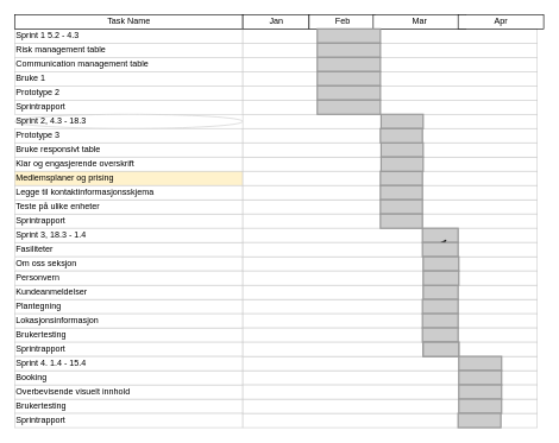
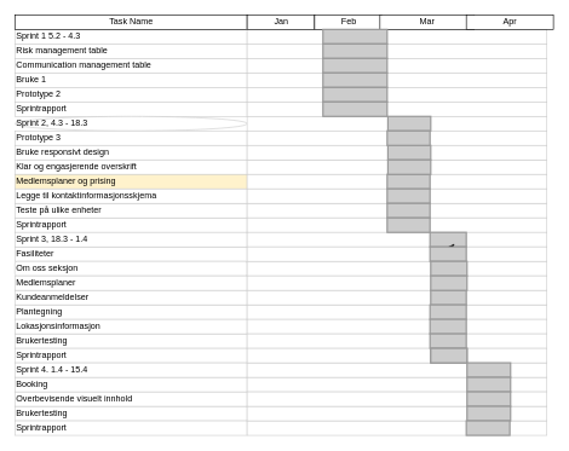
  <mxCell id="0" style=";html=1;" />
  <mxCell id="1" style=";html=1;" parent="0" />
  <mxCell id="2" value="Sprint 1 5.2 - 4.3" style="align=left;strokeColor=#CCCCCC;html=1;" parent="1" vertex="1"><mxGeometry x="20" y="40" width="320.0" height="20.0" as="geometry" /></mxCell>
  <mxCell id="3" value="Risk management table" style="align=left;strokeColor=#CCCCCC;html=1;" parent="1" vertex="1"><mxGeometry x="20" y="60" width="320" height="20" as="geometry" /></mxCell>
  <mxCell id="4" value="Communication management table" style="align=left;strokeColor=#CCCCCC;html=1;" parent="1" vertex="1"><mxGeometry x="20" y="80" width="320.0" height="20" as="geometry" /></mxCell>
  <mxCell id="5" value="Bruke 1" style="align=left;strokeColor=#CCCCCC;html=1;" parent="1" vertex="1"><mxGeometry x="20" y="100" width="320.0" height="20" as="geometry" /></mxCell>
  <mxCell id="6" value="Prototype 2" style="align=left;strokeColor=#CCCCCC;html=1;" parent="1" vertex="1"><mxGeometry x="20" y="120" width="320.0" height="20" as="geometry" /></mxCell>
  <mxCell id="7" value="Sprintrapport" style="align=left;strokeColor=#CCCCCC;html=1;" parent="1" vertex="1"><mxGeometry x="20" y="140" width="320.0" height="20" as="geometry" /></mxCell>
  <mxCell id="8" value="Task Name" style="strokeWidth=1;fontStyle=0;html=1;" parent="1" vertex="1"><mxGeometry x="20" y="20" width="320" height="20" as="geometry" /></mxCell>
  <mxCell id="9" value="Sprint 2, 4.3 - 18.3" style="ellipse;align=left;strokeColor=#CCCCCC;html=1;" parent="1" vertex="1"><mxGeometry x="20" y="160" width="320.0" height="20" as="geometry" /></mxCell>
  <mxCell id="10" value="Prototype 3" style="align=left;strokeColor=#CCCCCC;html=1;" parent="1" vertex="1"><mxGeometry x="20" y="180" width="320.0" height="20" as="geometry" /></mxCell>
  <mxCell id="11" value="" style="align=left;strokeColor=#CCCCCC;html=1;" parent="1" vertex="1"><mxGeometry x="340" y="40" width="413" height="20" as="geometry" /></mxCell>
  <mxCell id="12" value="Jan" style="strokeWidth=1;fontStyle=0;html=1;" parent="1" vertex="1"><mxGeometry x="340" y="20" width="93" height="20" as="geometry" /></mxCell>
  <mxCell id="13" value="Feb" style="strokeWidth=1;fontStyle=0;html=1;" parent="1" vertex="1"><mxGeometry x="433" y="20" width="93" height="20" as="geometry" /></mxCell>
  <mxCell id="14" value="Mar" style="strokeWidth=1;fontStyle=0;html=1;" parent="1" vertex="1"><mxGeometry x="523" y="20" width="130" height="20" as="geometry" /></mxCell>
  <mxCell id="15" value="Apr" style="strokeWidth=1;fontStyle=0;html=1;" parent="1" vertex="1"><mxGeometry x="642" y="20" width="120" height="20" as="geometry" /></mxCell>
  <mxCell id="16" value="" style="align=left;strokeColor=#CCCCCC;html=1;" parent="1" vertex="1"><mxGeometry x="340" y="60" width="413" height="20" as="geometry" /></mxCell>
  <mxCell id="17" value="" style="align=left;strokeColor=#CCCCCC;html=1;" parent="1" vertex="1"><mxGeometry x="340" y="80" width="413" height="20" as="geometry" /></mxCell>
  <mxCell id="18" value="" style="align=left;strokeColor=#CCCCCC;html=1;" parent="1" vertex="1"><mxGeometry x="340" y="100" width="413" height="20" as="geometry" /></mxCell>
  <mxCell id="19" value="" style="align=left;strokeColor=#CCCCCC;html=1;" parent="1" vertex="1"><mxGeometry x="340" y="120" width="413" height="20" as="geometry" /></mxCell>
  <mxCell id="20" value="" style="align=left;strokeColor=#CCCCCC;html=1;" parent="1" vertex="1"><mxGeometry x="340" y="140" width="413" height="20" as="geometry" /></mxCell>
  <mxCell id="21" value="" style="align=left;strokeColor=#CCCCCC;html=1;" parent="1" vertex="1"><mxGeometry x="340" y="160" width="413" height="20" as="geometry" /></mxCell>
  <mxCell id="22" value="" style="align=left;strokeColor=#CCCCCC;html=1;" parent="1" vertex="1"><mxGeometry x="340" y="180" width="413" height="20" as="geometry" /></mxCell>
  <mxCell id="23" value="" style="whiteSpace=wrap;html=1;strokeWidth=2;fillColor=#CCCCCC;gradientColor=none;fontSize=14;align=center;strokeColor=#999999;" parent="1" vertex="1"><mxGeometry x="444.5" y="40" width="88.5" height="20" as="geometry" /></mxCell>
- <mxCell id="24" value="Bruke responsivt table" style="align=left;strokeColor=#CCCCCC;html=1;" vertex="1" parent="1"><mxGeometry x="20" y="200" width="320.0" height="20" as="geometry" /></mxCell>
+ <mxCell id="24" value="Bruke responsivt design" style="align=left;strokeColor=#CCCCCC;html=1;" vertex="1" parent="1"><mxGeometry x="20" y="200" width="320.0" height="20" as="geometry" /></mxCell>
  <mxCell id="25" value="Klar og engasjerende overskrift" style="align=left;strokeColor=#CCCCCC;html=1;" vertex="1" parent="1"><mxGeometry x="20" y="220" width="320.0" height="20" as="geometry" /></mxCell>
  <mxCell id="26" value="Medlemsplaner og prising" style="align=left;strokeColor=#CCCCCC;html=1;fillColor=#fff2cc;" vertex="1" parent="1"><mxGeometry x="20" y="240" width="320.0" height="20" as="geometry" /></mxCell>
  <mxCell id="27" value="Sprintrapport" style="align=left;strokeColor=#CCCCCC;html=1;" vertex="1" parent="1"><mxGeometry x="20" y="300" width="320.0" height="20" as="geometry" /></mxCell>
  <mxCell id="28" value="Teste på ulike enheter" style="align=left;strokeColor=#CCCCCC;html=1;" vertex="1" parent="1"><mxGeometry x="20" y="280" width="320.0" height="20" as="geometry" /></mxCell>
  <mxCell id="29" value="Legge til kontaktinformasjonsskjema" style="align=left;strokeColor=#CCCCCC;html=1;" vertex="1" parent="1"><mxGeometry x="20" y="260" width="320.0" height="20" as="geometry" /></mxCell>
  <mxCell id="30" value="Fasiliteter" style="align=left;strokeColor=#CCCCCC;html=1;" vertex="1" parent="1"><mxGeometry x="20" y="340" width="320.0" height="20" as="geometry" /></mxCell>
  <mxCell id="31" value="Sprint 3, 18.3 - 1.4" style="align=left;strokeColor=#CCCCCC;html=1;" vertex="1" parent="1"><mxGeometry x="20" y="320" width="320.0" height="20" as="geometry" /></mxCell>
  <mxCell id="32" value="Om oss seksjon" style="align=left;strokeColor=#CCCCCC;html=1;rounded=1;" vertex="1" parent="1"><mxGeometry x="20" y="360" width="320.0" height="20" as="geometry" /></mxCell>
  <mxCell id="33" value="Plantegning" style="align=left;strokeColor=#CCCCCC;html=1;" vertex="1" parent="1"><mxGeometry x="20" y="420" width="320.0" height="20" as="geometry" /></mxCell>
  <mxCell id="34" value="Kundeanmeldelser" style="align=left;strokeColor=#CCCCCC;html=1;" vertex="1" parent="1"><mxGeometry x="20" y="400" width="320.0" height="20" as="geometry" /></mxCell>
- <mxCell id="35" value="Personvern" style="align=left;strokeColor=#CCCCCC;html=1;" vertex="1" parent="1"><mxGeometry x="20" y="380" width="320.0" height="20" as="geometry" /></mxCell>
+ <mxCell id="35" value="Medlemsplaner" style="align=left;strokeColor=#CCCCCC;html=1;" vertex="1" parent="1"><mxGeometry x="20" y="380" width="320.0" height="20" as="geometry" /></mxCell>
  <mxCell id="36" value="Brukertesting" style="align=left;strokeColor=#CCCCCC;html=1;" vertex="1" parent="1"><mxGeometry x="20" y="460" width="320.0" height="20" as="geometry" /></mxCell>
  <mxCell id="37" value="Sprintrapport" style="align=left;strokeColor=#CCCCCC;html=1;" vertex="1" parent="1"><mxGeometry x="20" y="480" width="320.0" height="20" as="geometry" /></mxCell>
  <mxCell id="38" value="Brukertesting" style="align=left;strokeColor=#CCCCCC;html=1;" vertex="1" parent="1"><mxGeometry x="20" y="560" width="320.0" height="20" as="geometry" /></mxCell>
  <mxCell id="39" value="Overbevisende visuelt innhold" style="align=left;strokeColor=#CCCCCC;html=1;" vertex="1" parent="1"><mxGeometry x="20" y="540" width="320.0" height="20" as="geometry" /></mxCell>
  <mxCell id="40" value="Booking" style="align=left;strokeColor=#CCCCCC;html=1;" vertex="1" parent="1"><mxGeometry x="20" y="520" width="320.0" height="20" as="geometry" /></mxCell>
  <mxCell id="41" value="Sprint 4. 1.4 - 15.4" style="align=left;strokeColor=#CCCCCC;html=1;" vertex="1" parent="1"><mxGeometry x="20" y="500" width="320.0" height="20" as="geometry" /></mxCell>
  <mxCell id="42" value="Lokasjonsinformasjon" style="align=left;strokeColor=#CCCCCC;html=1;" vertex="1" parent="1"><mxGeometry x="20" y="440" width="320.0" height="20" as="geometry" /></mxCell>
  <mxCell id="43" value="Sprintrapport" style="align=left;strokeColor=#CCCCCC;html=1;" vertex="1" parent="1"><mxGeometry x="20" y="580" width="320.0" height="20" as="geometry" /></mxCell>
  <mxCell id="44" value="" style="align=left;strokeColor=#CCCCCC;html=1;" vertex="1" parent="1"><mxGeometry x="340" y="220" width="413" height="20" as="geometry" /></mxCell>
  <mxCell id="45" value="" style="align=left;strokeColor=#CCCCCC;html=1;" vertex="1" parent="1"><mxGeometry x="340" y="280" width="413" height="20" as="geometry" /></mxCell>
  <mxCell id="46" value="" style="align=left;strokeColor=#CCCCCC;html=1;" vertex="1" parent="1"><mxGeometry x="340" y="360" width="413" height="20" as="geometry" /></mxCell>
  <mxCell id="47" value="" style="align=left;strokeColor=#CCCCCC;html=1;" vertex="1" parent="1"><mxGeometry x="340" y="300" width="413" height="20" as="geometry" /></mxCell>
  <mxCell id="48" value="" style="align=left;strokeColor=#CCCCCC;html=1;" vertex="1" parent="1"><mxGeometry x="340" y="420" width="413" height="20" as="geometry" /></mxCell>
  <mxCell id="49" value="" style="align=left;strokeColor=#CCCCCC;html=1;" vertex="1" parent="1"><mxGeometry x="340" y="200" width="413" height="20" as="geometry" /></mxCell>
  <mxCell id="50" value="" style="align=left;strokeColor=#CCCCCC;html=1;" vertex="1" parent="1"><mxGeometry x="340" y="240" width="413" height="20" as="geometry" /></mxCell>
  <mxCell id="51" value="" style="align=left;strokeColor=#CCCCCC;html=1;" vertex="1" parent="1"><mxGeometry x="340" y="260" width="413" height="20" as="geometry" /></mxCell>
  <mxCell id="52" value="" style="align=left;strokeColor=#CCCCCC;html=1;" vertex="1" parent="1"><mxGeometry x="340" y="440" width="413" height="20" as="geometry" /></mxCell>
  <mxCell id="53" value="" style="align=left;strokeColor=#CCCCCC;html=1;" vertex="1" parent="1"><mxGeometry x="340" y="400" width="413" height="20" as="geometry" /></mxCell>
  <mxCell id="54" value="" style="align=left;strokeColor=#CCCCCC;html=1;" vertex="1" parent="1"><mxGeometry x="340" y="380" width="413" height="20" as="geometry" /></mxCell>
  <mxCell id="55" value="" style="align=left;strokeColor=#CCCCCC;html=1;" vertex="1" parent="1"><mxGeometry x="340" y="320" width="413" height="20" as="geometry" /></mxCell>
  <mxCell id="56" value="" style="align=left;strokeColor=#CCCCCC;html=1;" vertex="1" parent="1"><mxGeometry x="340" y="460" width="413" height="20" as="geometry" /></mxCell>
  <mxCell id="57" value="" style="align=left;strokeColor=#CCCCCC;html=1;" vertex="1" parent="1"><mxGeometry x="340" y="340" width="413" height="20" as="geometry" /></mxCell>
  <mxCell id="58" value="" style="align=left;strokeColor=#CCCCCC;html=1;" vertex="1" parent="1"><mxGeometry x="340" y="520" width="413" height="20" as="geometry" /></mxCell>
  <mxCell id="59" value="" style="align=left;strokeColor=#CCCCCC;html=1;" vertex="1" parent="1"><mxGeometry x="340" y="500" width="413" height="20" as="geometry" /></mxCell>
  <mxCell id="60" value="" style="align=left;strokeColor=#CCCCCC;html=1;" vertex="1" parent="1"><mxGeometry x="340" y="480" width="413" height="20" as="geometry" /></mxCell>
  <mxCell id="61" value="" style="align=left;strokeColor=#CCCCCC;html=1;" vertex="1" parent="1"><mxGeometry x="340" y="580" width="413" height="20" as="geometry" /></mxCell>
  <mxCell id="62" value="" style="align=left;strokeColor=#CCCCCC;html=1;" vertex="1" parent="1"><mxGeometry x="340" y="560" width="413" height="20" as="geometry" /></mxCell>
  <mxCell id="63" value="" style="align=left;strokeColor=#CCCCCC;html=1;" vertex="1" parent="1"><mxGeometry x="340" y="540" width="413" height="20" as="geometry" /></mxCell>
  <mxCell id="64" value="" style="whiteSpace=wrap;html=1;strokeWidth=2;fillColor=#CCCCCC;gradientColor=none;fontSize=14;align=center;strokeColor=#999999;" vertex="1" parent="1"><mxGeometry x="534" y="160" width="59" height="20" as="geometry" /></mxCell>
  <mxCell id="65" value="" style="whiteSpace=wrap;html=1;strokeWidth=2;fillColor=#CCCCCC;gradientColor=none;fontSize=14;align=center;strokeColor=#999999;" vertex="1" parent="1"><mxGeometry x="592" y="320" width="50" height="20" as="geometry" /></mxCell>
  <mxCell id="66" value="" style="whiteSpace=wrap;html=1;strokeWidth=2;fillColor=#CCCCCC;gradientColor=none;fontSize=14;align=center;strokeColor=#999999;" vertex="1" parent="1"><mxGeometry x="593" y="400" width="49" height="20" as="geometry" /></mxCell>
  <mxCell id="67" value="" style="edgeStyle=orthogonalEdgeStyle;rounded=0;orthogonalLoop=1;jettySize=auto;html=1;" edge="1" parent="1" source="69" target="68"><mxGeometry relative="1" as="geometry"><mxPoint x="607" y="520" as="sourcePoint" /><mxPoint x="517" y="540" as="targetPoint" /></mxGeometry></mxCell>
  <mxCell id="68" value="" style="whiteSpace=wrap;html=1;strokeWidth=2;fillColor=#CCCCCC;gradientColor=none;fontSize=14;align=center;strokeColor=#999999;" vertex="1" parent="1"><mxGeometry x="592" y="340" width="50" height="20" as="geometry" /></mxCell>
  <mxCell id="69" value="" style="whiteSpace=wrap;html=1;strokeWidth=2;fillColor=#CCCCCC;gradientColor=none;fontSize=14;align=center;strokeColor=#999999;" vertex="1" parent="1"><mxGeometry x="593" y="360" width="50" height="20" as="geometry" /></mxCell>
  <mxCell id="70" value="" style="whiteSpace=wrap;html=1;strokeWidth=2;fillColor=#CCCCCC;gradientColor=none;fontSize=14;align=center;strokeColor=#999999;" vertex="1" parent="1"><mxGeometry x="593" y="380" width="50" height="20" as="geometry" /></mxCell>
  <mxCell id="71" value="" style="whiteSpace=wrap;html=1;strokeWidth=2;fillColor=#CCCCCC;gradientColor=none;fontSize=14;align=center;strokeColor=#999999;" vertex="1" parent="1"><mxGeometry x="444.5" y="60" width="88.5" height="20" as="geometry" /></mxCell>
  <mxCell id="72" value="" style="whiteSpace=wrap;html=1;strokeWidth=2;fillColor=#CCCCCC;gradientColor=none;fontSize=14;align=center;strokeColor=#999999;" vertex="1" parent="1"><mxGeometry x="444.5" y="80" width="88.5" height="20" as="geometry" /></mxCell>
  <mxCell id="73" value="" style="whiteSpace=wrap;html=1;strokeWidth=2;fillColor=#CCCCCC;gradientColor=none;fontSize=14;align=center;strokeColor=#999999;" vertex="1" parent="1"><mxGeometry x="444.5" y="100" width="88.5" height="20" as="geometry" /></mxCell>
  <mxCell id="74" value="" style="whiteSpace=wrap;html=1;strokeWidth=2;fillColor=#CCCCCC;gradientColor=none;fontSize=14;align=center;strokeColor=#999999;" vertex="1" parent="1"><mxGeometry x="444.5" y="120" width="88.5" height="20" as="geometry" /></mxCell>
  <mxCell id="75" value="" style="whiteSpace=wrap;html=1;strokeWidth=2;fillColor=#CCCCCC;gradientColor=none;fontSize=14;align=center;strokeColor=#999999;" vertex="1" parent="1"><mxGeometry x="444.5" y="140" width="88.5" height="20" as="geometry" /></mxCell>
  <mxCell id="76" value="" style="whiteSpace=wrap;html=1;strokeWidth=2;fillColor=#CCCCCC;gradientColor=none;fontSize=14;align=center;strokeColor=#999999;" vertex="1" parent="1"><mxGeometry x="534" y="200" width="59" height="20" as="geometry" /></mxCell>
  <mxCell id="77" value="" style="whiteSpace=wrap;html=1;strokeWidth=2;fillColor=#CCCCCC;gradientColor=none;fontSize=14;align=center;strokeColor=#999999;" vertex="1" parent="1"><mxGeometry x="533" y="180" width="59" height="20" as="geometry" /></mxCell>
  <mxCell id="78" value="" style="whiteSpace=wrap;html=1;strokeWidth=2;fillColor=#CCCCCC;gradientColor=none;fontSize=14;align=center;strokeColor=#999999;" vertex="1" parent="1"><mxGeometry x="533" y="240" width="59" height="20" as="geometry" /></mxCell>
  <mxCell id="79" value="" style="whiteSpace=wrap;html=1;strokeWidth=2;fillColor=#CCCCCC;gradientColor=none;fontSize=14;align=center;strokeColor=#999999;" vertex="1" parent="1"><mxGeometry x="534" y="220" width="59" height="20" as="geometry" /></mxCell>
  <mxCell id="80" value="" style="whiteSpace=wrap;html=1;strokeWidth=2;fillColor=#CCCCCC;gradientColor=none;fontSize=14;align=center;strokeColor=#999999;" vertex="1" parent="1"><mxGeometry x="533" y="260" width="59" height="20" as="geometry" /></mxCell>
  <mxCell id="81" value="" style="whiteSpace=wrap;html=1;strokeWidth=2;fillColor=#CCCCCC;gradientColor=none;fontSize=14;align=center;strokeColor=#999999;" vertex="1" parent="1"><mxGeometry x="533" y="280" width="59" height="20" as="geometry" /></mxCell>
  <mxCell id="82" value="" style="whiteSpace=wrap;html=1;strokeWidth=2;fillColor=#CCCCCC;gradientColor=none;fontSize=14;align=center;strokeColor=#999999;" vertex="1" parent="1"><mxGeometry x="533" y="300" width="59" height="20" as="geometry" /></mxCell>
  <mxCell id="83" value="" style="whiteSpace=wrap;html=1;strokeWidth=2;fillColor=#CCCCCC;gradientColor=none;fontSize=14;align=center;strokeColor=#999999;" vertex="1" parent="1"><mxGeometry x="592" y="420" width="50" height="20" as="geometry" /></mxCell>
  <mxCell id="84" value="" style="whiteSpace=wrap;html=1;strokeWidth=2;fillColor=#CCCCCC;gradientColor=none;fontSize=14;align=center;strokeColor=#999999;" vertex="1" parent="1"><mxGeometry x="592" y="440" width="50" height="20" as="geometry" /></mxCell>
  <mxCell id="85" value="" style="whiteSpace=wrap;html=1;strokeWidth=2;fillColor=#CCCCCC;gradientColor=none;fontSize=14;align=center;strokeColor=#999999;" vertex="1" parent="1"><mxGeometry x="592" y="460" width="50" height="20" as="geometry" /></mxCell>
  <mxCell id="86" value="" style="whiteSpace=wrap;html=1;strokeWidth=2;fillColor=#CCCCCC;gradientColor=none;fontSize=14;align=center;strokeColor=#999999;" vertex="1" parent="1"><mxGeometry x="593" y="480" width="50" height="20" as="geometry" /></mxCell>
  <mxCell id="87" value="" style="whiteSpace=wrap;html=1;strokeWidth=2;fillColor=#CCCCCC;gradientColor=none;fontSize=14;align=center;strokeColor=#999999;" vertex="1" parent="1"><mxGeometry x="593" y="480" width="50" height="20" as="geometry" /></mxCell>
  <mxCell id="88" value="" style="whiteSpace=wrap;html=1;strokeWidth=2;fillColor=#CCCCCC;gradientColor=none;fontSize=14;align=center;strokeColor=#999999;" vertex="1" parent="1"><mxGeometry x="643" y="500" width="60" height="20" as="geometry" /></mxCell>
  <mxCell id="89" value="" style="whiteSpace=wrap;html=1;strokeWidth=2;fillColor=#CCCCCC;gradientColor=none;fontSize=14;align=center;strokeColor=#999999;" vertex="1" parent="1"><mxGeometry x="643" y="520" width="60" height="20" as="geometry" /></mxCell>
  <mxCell id="90" value="" style="whiteSpace=wrap;html=1;strokeWidth=2;fillColor=#CCCCCC;gradientColor=none;fontSize=14;align=center;strokeColor=#999999;" vertex="1" parent="1"><mxGeometry x="643" y="540" width="60" height="20" as="geometry" /></mxCell>
  <mxCell id="91" value="" style="whiteSpace=wrap;html=1;strokeWidth=2;fillColor=#CCCCCC;gradientColor=none;fontSize=14;align=center;strokeColor=#999999;" vertex="1" parent="1"><mxGeometry x="643" y="560" width="60" height="20" as="geometry" /></mxCell>
  <mxCell id="92" value="" style="whiteSpace=wrap;html=1;strokeWidth=2;fillColor=#CCCCCC;gradientColor=none;fontSize=14;align=center;strokeColor=#999999;" vertex="1" parent="1"><mxGeometry x="642" y="580" width="60" height="20" as="geometry" /></mxCell>
